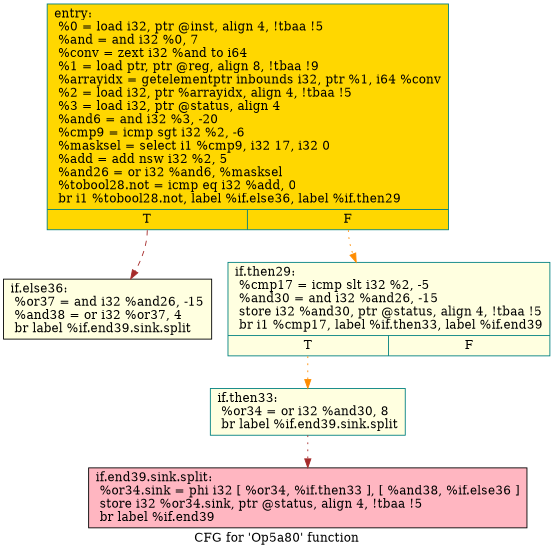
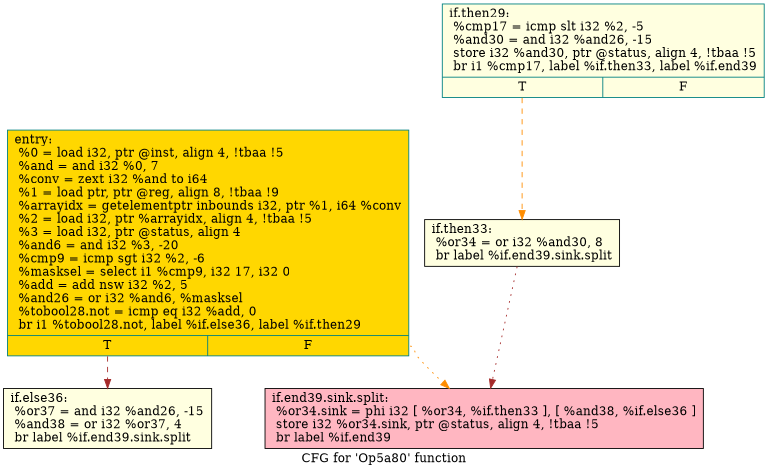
  digraph {
    label="CFG for 'Op5a80' function"
    node [color=black fillcolor=lightyellow shape=record style=filled]
    edge [color=brown style=dashed tailport=s0]
    n1 [color=teal fillcolor=gold label="{entry:\l  %0 = load i32, ptr @inst, align 4, !tbaa !5\l  %and = and i32 %0, 7\l  %conv = zext i32 %and to i64\l  %1 = load ptr, ptr @reg, align 8, !tbaa !9\l  %arrayidx = getelementptr inbounds i32, ptr %1, i64 %conv\l  %2 = load i32, ptr %arrayidx, align 4, !tbaa !5\l  %3 = load i32, ptr @status, align 4\l  %and6 = and i32 %3, -20\l  %cmp9 = icmp sgt i32 %2, -6\l  %masksel = select i1 %cmp9, i32 17, i32 0\l  %add = add nsw i32 %2, 5\l  %and26 = or i32 %and6, %masksel\l  %tobool28.not = icmp eq i32 %add, 0\l  br i1 %tobool28.not, label %if.else36, label %if.then29\l|{<s0>T|<s1>F}}"]
    n2 [label="{if.else36:                                        \l  %or37 = and i32 %and26, -15\l  %and38 = or i32 %or37, 4\l  br label %if.end39.sink.split\l}"]
    n3 [color=teal label="{if.then29:                                        \l  %cmp17 = icmp slt i32 %2, -5\l  %and30 = and i32 %and26, -15\l  store i32 %and30, ptr @status, align 4, !tbaa !5\l  br i1 %cmp17, label %if.then33, label %if.end39\l|{<s0>T|<s1>F}}"]
-   n4 [color=teal label="{if.then33:                                        \l  %or34 = or i32 %and30, 8\l  br label %if.end39.sink.split\l}"]
+   n4 [label="{if.then33:                                        \l  %or34 = or i32 %and30, 8\l  br label %if.end39.sink.split\l}"]
    n5 [fillcolor=lightpink label="{if.end39.sink.split:                              \l  %or34.sink = phi i32 [ %or34, %if.then33 ], [ %and38, %if.else36 ]\l  store i32 %or34.sink, ptr @status, align 4, !tbaa !5\l  br label %if.end39\l}"]
    n1 -> n2
-   n1 -> n3 [color=darkorange style=dotted tailport=s1]
-   n3 -> n4 [color=darkorange style=dotted]
+   n1 -> n5 [color=darkorange style=dotted tailport=s1]
+   n3 -> n4 [color=darkorange]
    n4 -> n5 [style=dotted tailport=""]
  }
